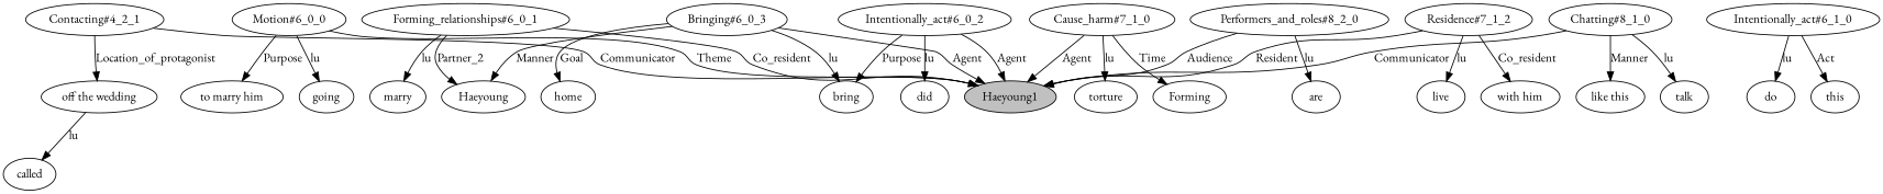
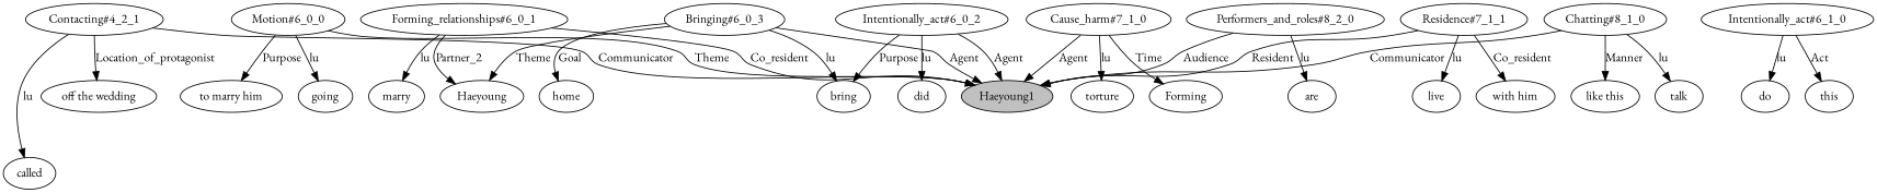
  digraph {
    fontname="EB Garamond"
    node [fontname="EB Garamond"]
    edge [fontname="EB Garamond"]
    n1 [fillcolor=gray label=Haeyoung1 style=filled]
    n2 [label="Contacting#4_2_1"]
    n3 [label=called]
    n4 [label="off the wedding"]
    n5 [label="Motion#6_0_0"]
    n6 [label=going]
    n7 [label="to marry him"]
    n8 [label="Forming_relationships#6_0_1"]
    n9 [label=marry]
    n10 [label=Haeyoung]
    n11 [label="Intentionally_act#6_0_2"]
    n12 [label=did]
    n13 [label=bring]
    n14 [label="Bringing#6_0_3"]
    n15 [label=home]
    n16 [label="Intentionally_act#6_1_0"]
    n17 [label=do]
    n18 [label=this]
    n19 [label="Cause_harm#7_1_0"]
    n20 [label=torture]
    n21 [label=Forming]
-   n22 [label="Residence#7_1_2"]
+   n22 [label="Residence#7_1_1"]
    n23 [label=live]
    n24 [label="with him"]
    n25 [label="Chatting#8_1_0"]
    n26 [label=talk]
    n27 [label="like this"]
    n28 [label="Performers_and_roles#8_2_0"]
    n29 [label=are]
    n2 -> n1 [label=Communicator]
-   n4 -> n3 [label=lu]
+   n2 -> n3 [label=lu]
    n2 -> n4 [label=Location_of_protagonist]
    n5 -> n1 [label=Theme]
    n5 -> n6 [label=lu]
    n5 -> n7 [label=Purpose]
    n8 -> n1 [label=Co_resident]
    n8 -> n9 [label=lu]
    n8 -> n10 [label=Partner_2]
    n11 -> n1 [label=Agent]
    n11 -> n12 [label=lu]
    n11 -> n13 [label=Purpose]
    n14 -> n1 [label=Agent]
-   n14 -> n10 [label=Manner]
+   n14 -> n10 [label=Theme]
    n14 -> n13 [label=lu]
    n14 -> n15 [label=Goal]
    n16 -> n17 [label=lu]
    n16 -> n18 [label=Act]
    n19 -> n1 [label=Agent]
    n19 -> n20 [label=lu]
    n19 -> n21 [label=Time]
    n22 -> n1 [label=Resident]
    n22 -> n23 [label=lu]
    n22 -> n24 [label=Co_resident]
    n25 -> n1 [label=Communicator]
    n25 -> n26 [label=lu]
    n25 -> n27 [label=Manner]
    n28 -> n1 [label=Audience]
    n28 -> n29 [label=lu]
  }
